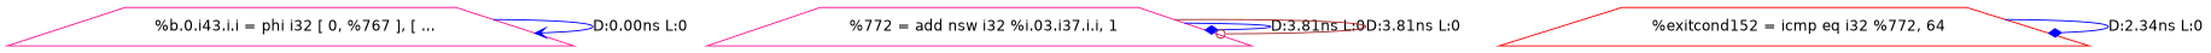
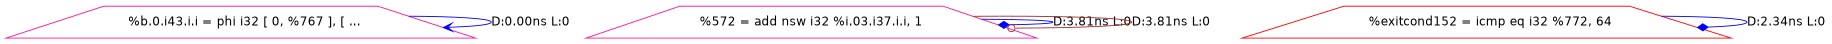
  digraph {
    fontname="DejaVu Sans"
    node [color=deeppink shape=trapezium fontname="DejaVu Sans"]
    edge [color=blue arrowhead=diamond fontname="DejaVu Sans"]
    n1 [label="  %b.0.i43.i.i = phi i32 [ 0, %767 ], [ ..."]
-   n2 [label="  %772 = add nsw i32 %i.03.i37.i.i, 1"]
+   n2 [label="%572 = add nsw i32 %i.03.i37.i.i, 1"]
    n3 [label="  %exitcond152 = icmp eq i32 %772, 64" color=red]
    n1 -> n1 [label="D:0.00ns L:0" arrowhead=vee]
    n2 -> n2 [label="D:3.81ns L:0"]
    n2 -> n2 [color=brown label="D:3.81ns L:0" arrowhead=odot]
    n3 -> n3 [label="D:2.34ns L:0"]
  }
